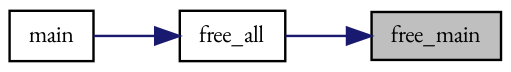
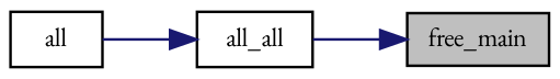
  digraph {
    fontname="EB Garamond"
    rankdir=RL
    node [color=black fillcolor=white fontname="EB Garamond" fontsize=10 shape=record style=filled]
    edge [color=midnightblue dir=back fontname="EB Garamond" fontsize=10 labelfontname=Helvetica labelfontsize=10 style=solid]
    n1 [fillcolor=grey75 fontcolor=black height=0.2 label=free_main width=0.4]
-   n2 [height=0.2 label=free_all width=0.4]
-   n3 [height=0.2 label=main width=0.4]
+   n2 [height=0.2 label=all_all width=0.4]
+   n3 [height=0.2 label=all width=0.4]
    n1 -> n2
    n2 -> n3
  }
